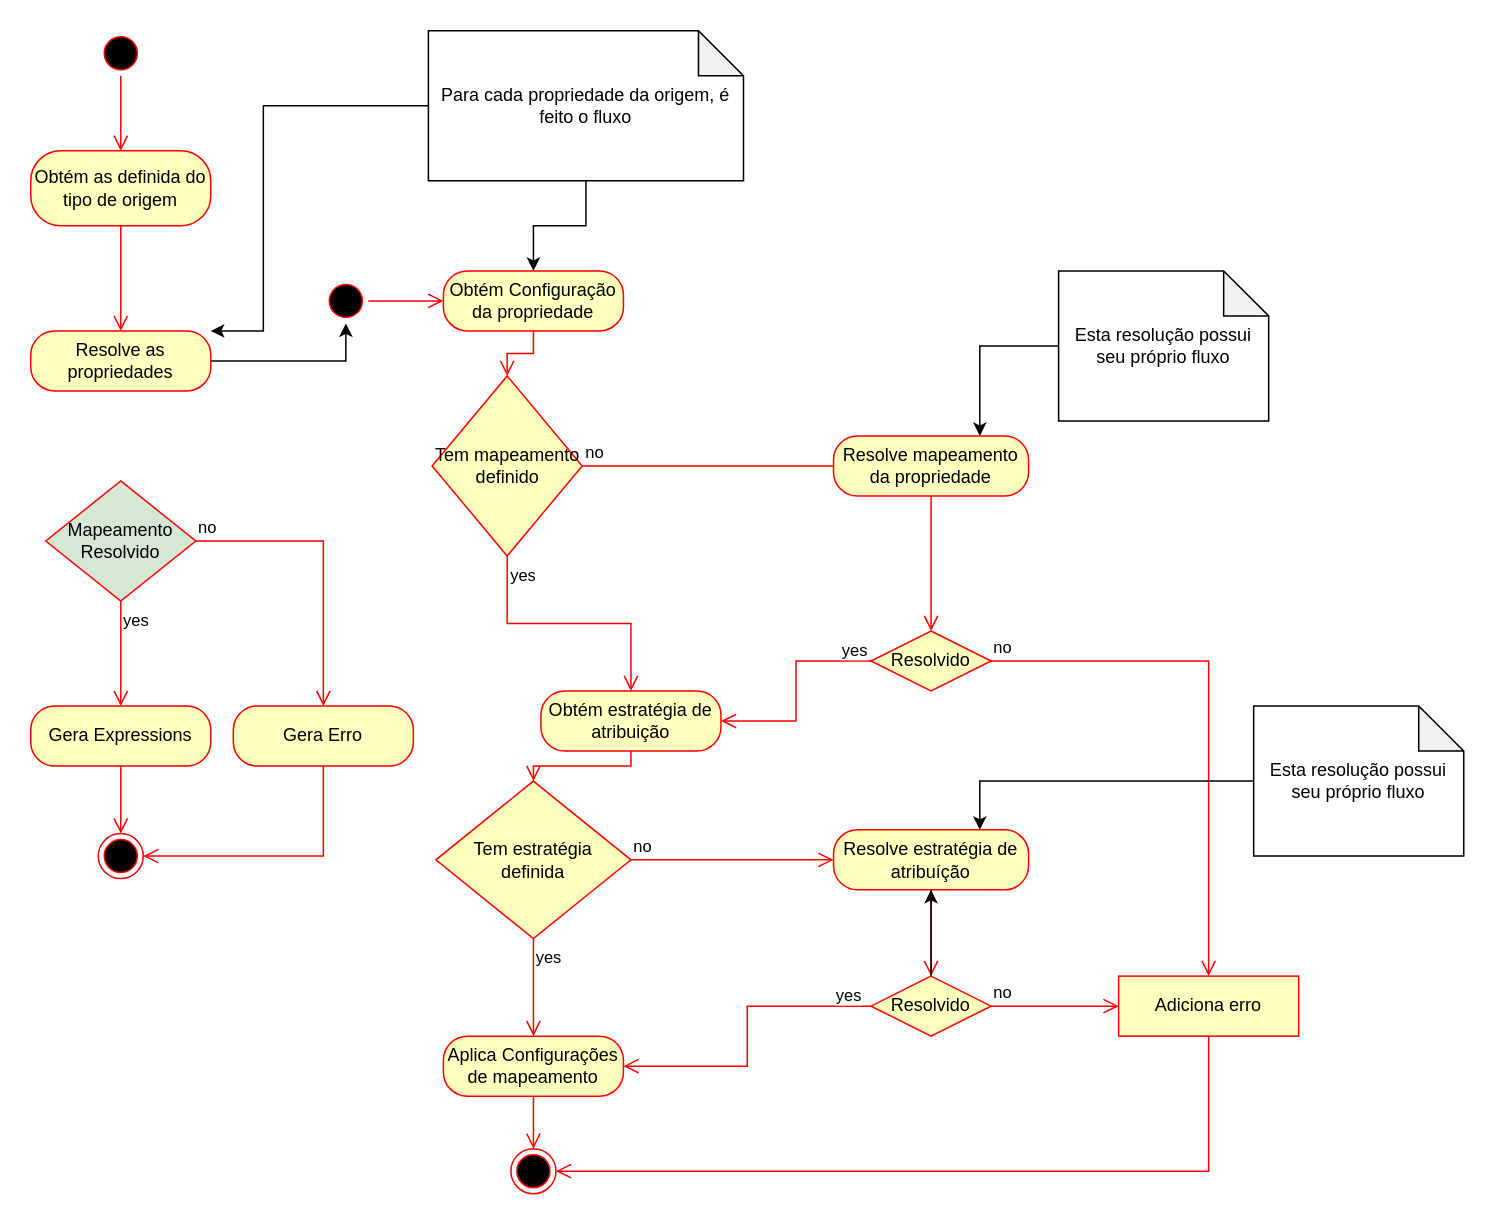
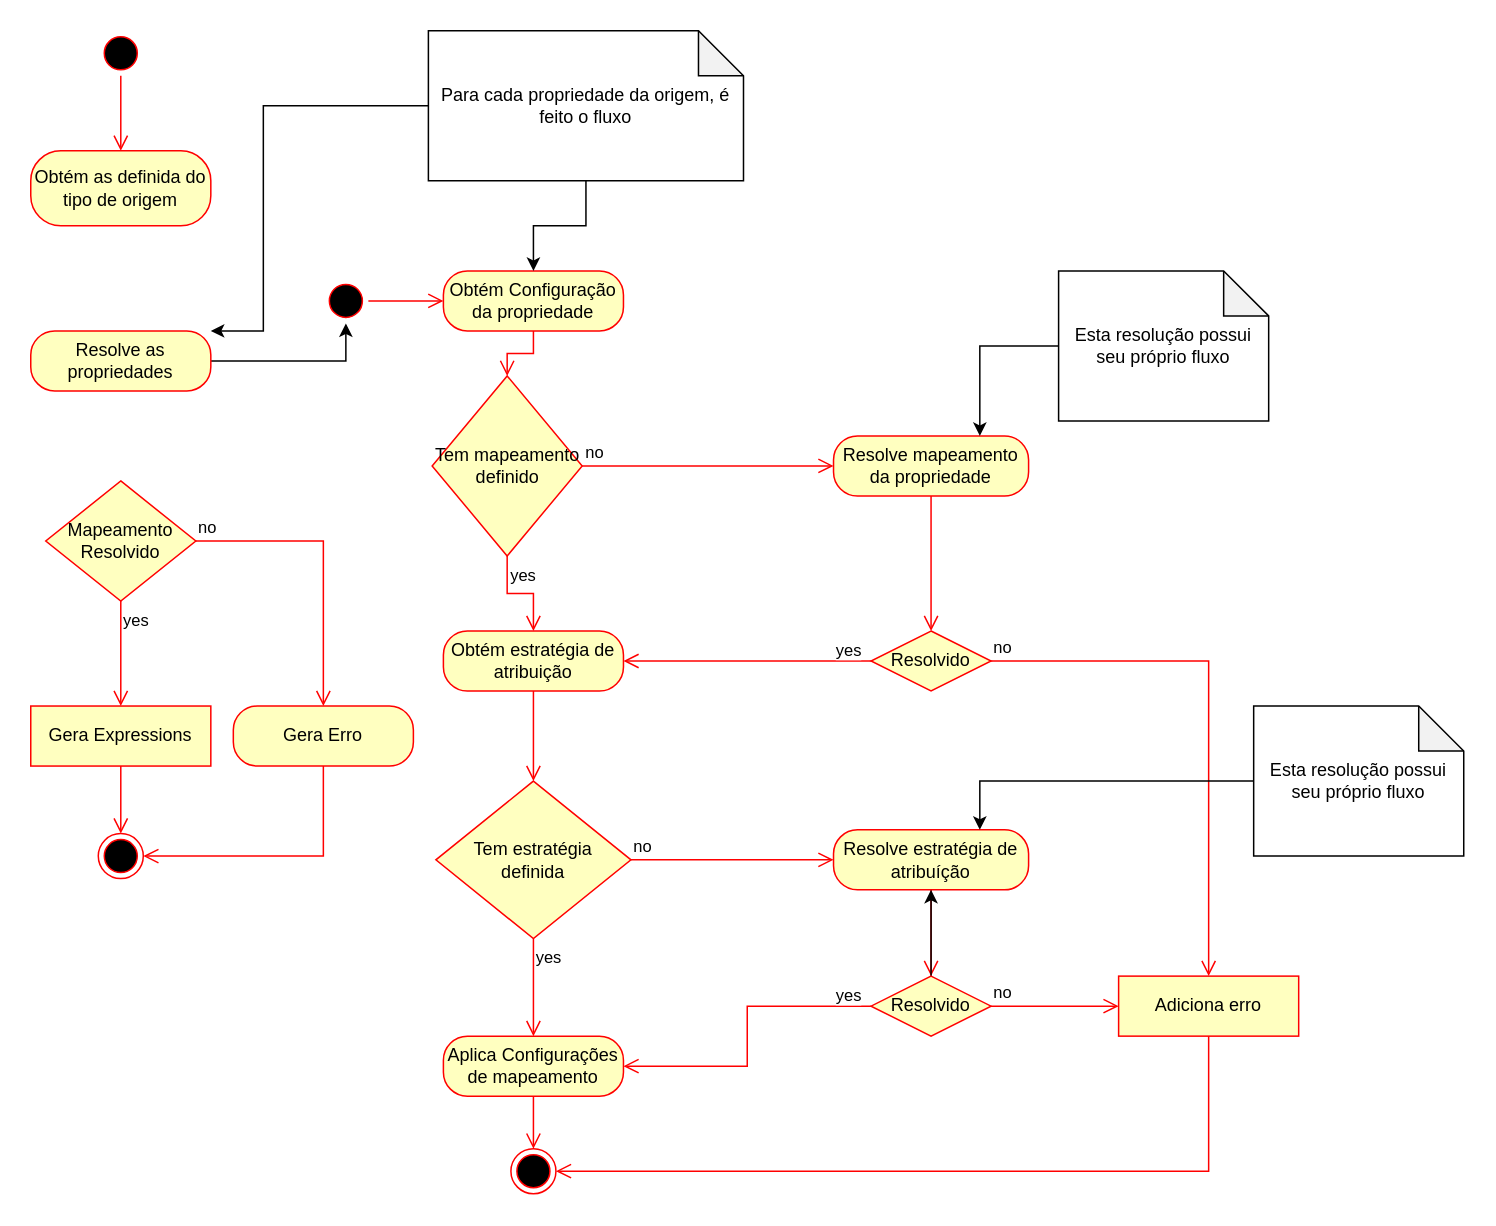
  <mxCell id="0" />
  <mxCell id="1" parent="0" />
  <mxCell id="2" value="" style="ellipse;html=1;shape=startState;fillColor=#000000;strokeColor=#ff0000;" vertex="1" parent="1"><mxGeometry x="65" y="20" width="30" height="30" as="geometry" /></mxCell>
  <mxCell id="3" value="" style="edgeStyle=orthogonalEdgeStyle;html=1;verticalAlign=bottom;endArrow=open;endSize=8;strokeColor=#ff0000;rounded=0;" edge="1" source="2" parent="1" target="4"><mxGeometry relative="1" as="geometry"><mxPoint x="115" y="90" as="targetPoint" /></mxGeometry></mxCell>
  <mxCell id="4" value="Obtém as definida do tipo de origem" style="rounded=1;whiteSpace=wrap;html=1;arcSize=40;fontColor=#000000;fillColor=#ffffc0;strokeColor=#ff0000;" vertex="1" parent="1"><mxGeometry x="20" y="100" width="120" height="50" as="geometry" /></mxCell>
- <mxCell id="5" value="" style="edgeStyle=orthogonalEdgeStyle;html=1;verticalAlign=bottom;endArrow=open;endSize=8;strokeColor=#ff0000;rounded=0;exitX=0.5;exitY=1;exitDx=0;exitDy=0;entryX=0.5;entryY=0;entryDx=0;entryDy=0;" edge="1" parent="1" source="4" target="33"><mxGeometry relative="1" as="geometry"><mxPoint x="95" y="200" as="targetPoint" /><mxPoint x="80" y="180" as="sourcePoint" /></mxGeometry></mxCell>
  <mxCell id="6" value="Obtém Configuração da propriedade" style="rounded=1;whiteSpace=wrap;html=1;arcSize=40;fontColor=#000000;fillColor=#ffffc0;strokeColor=#ff0000;" vertex="1" parent="1"><mxGeometry x="295" y="180" width="120" height="40" as="geometry" /></mxCell>
  <mxCell id="7" value="" style="edgeStyle=orthogonalEdgeStyle;html=1;verticalAlign=bottom;endArrow=open;endSize=8;strokeColor=#ff0000;rounded=0;entryX=0.5;entryY=0;entryDx=0;entryDy=0;" edge="1" source="6" parent="1" target="11"><mxGeometry relative="1" as="geometry"><mxPoint x="355" y="260" as="targetPoint" /></mxGeometry></mxCell>
  <mxCell id="8" style="edgeStyle=orthogonalEdgeStyle;rounded=0;orthogonalLoop=1;jettySize=auto;html=1;entryX=1;entryY=0;entryDx=0;entryDy=0;" edge="1" parent="1" source="10" target="33"><mxGeometry relative="1" as="geometry"><Array as="points"><mxPoint x="175" y="70" /><mxPoint x="175" y="220" /></Array></mxGeometry></mxCell>
  <mxCell id="9" style="edgeStyle=orthogonalEdgeStyle;rounded=0;orthogonalLoop=1;jettySize=auto;html=1;entryX=0.5;entryY=0;entryDx=0;entryDy=0;" edge="1" parent="1" source="10" target="6"><mxGeometry relative="1" as="geometry" /></mxCell>
  <mxCell id="10" value="Para cada propriedade da origem, é feito o fluxo" style="shape=note;whiteSpace=wrap;html=1;backgroundOutline=1;darkOpacity=0.05;" vertex="1" parent="1"><mxGeometry x="285" y="20" width="210" height="100" as="geometry" /></mxCell>
  <mxCell id="11" value="Tem mapeamento definido" style="rhombus;whiteSpace=wrap;html=1;fillColor=#ffffc0;strokeColor=#ff0000;" vertex="1" parent="1"><mxGeometry x="287.5" y="250" width="100" height="120" as="geometry" /></mxCell>
- <mxCell id="12" value="no" style="edgeStyle=orthogonalEdgeStyle;html=1;align=left;verticalAlign=bottom;endArrow=none;endSize=8;strokeColor=#ff0000;rounded=0;entryX=0;entryY=0.5;entryDx=0;entryDy=0;" edge="1" source="11" parent="1" target="17"><mxGeometry x="-1" relative="1" as="geometry"><mxPoint x="515" y="310" as="targetPoint" /></mxGeometry></mxCell>
+ <mxCell id="12" value="no" style="edgeStyle=orthogonalEdgeStyle;html=1;align=left;verticalAlign=bottom;endArrow=open;endSize=8;strokeColor=#ff0000;rounded=0;entryX=0;entryY=0.5;entryDx=0;entryDy=0;" edge="1" source="11" parent="1" target="17"><mxGeometry x="-1" relative="1" as="geometry"><mxPoint x="515" y="310" as="targetPoint" /></mxGeometry></mxCell>
  <mxCell id="13" value="yes" style="edgeStyle=orthogonalEdgeStyle;html=1;align=left;verticalAlign=top;endArrow=open;endSize=8;strokeColor=#ff0000;rounded=0;entryX=0.5;entryY=0;entryDx=0;entryDy=0;" edge="1" source="11" parent="1" target="19"><mxGeometry x="-1" relative="1" as="geometry"><mxPoint x="355" y="420" as="targetPoint" /></mxGeometry></mxCell>
  <mxCell id="14" value="Tem estratégia &lt;br&gt;definida" style="rhombus;whiteSpace=wrap;html=1;fillColor=#ffffc0;strokeColor=#ff0000;" vertex="1" parent="1"><mxGeometry x="290" y="520" width="130" height="105" as="geometry" /></mxCell>
  <mxCell id="15" value="no" style="edgeStyle=orthogonalEdgeStyle;html=1;align=left;verticalAlign=bottom;endArrow=open;endSize=8;strokeColor=#ff0000;rounded=0;entryX=0;entryY=0.5;entryDx=0;entryDy=0;" edge="1" source="14" parent="1" target="26"><mxGeometry x="-1" relative="1" as="geometry"><mxPoint x="535" y="600" as="targetPoint" /></mxGeometry></mxCell>
  <mxCell id="16" value="yes" style="edgeStyle=orthogonalEdgeStyle;html=1;align=left;verticalAlign=top;endArrow=open;endSize=8;strokeColor=#ff0000;rounded=0;entryX=0.5;entryY=0;entryDx=0;entryDy=0;" edge="1" source="14" parent="1" target="36"><mxGeometry x="-1" relative="1" as="geometry"><mxPoint x="355" y="680" as="targetPoint" /></mxGeometry></mxCell>
  <mxCell id="17" value="Resolve mapeamento da propriedade" style="rounded=1;whiteSpace=wrap;html=1;arcSize=40;fontColor=#000000;fillColor=#ffffc0;strokeColor=#ff0000;" vertex="1" parent="1"><mxGeometry x="555" y="290" width="130" height="40" as="geometry" /></mxCell>
  <mxCell id="18" value="" style="edgeStyle=orthogonalEdgeStyle;html=1;verticalAlign=bottom;endArrow=open;endSize=8;strokeColor=#ff0000;rounded=0;entryX=0.5;entryY=0;entryDx=0;entryDy=0;" edge="1" source="17" parent="1" target="21"><mxGeometry relative="1" as="geometry"><mxPoint x="620" y="390" as="targetPoint" /></mxGeometry></mxCell>
- <mxCell id="19" value="Obtém estratégia de atribuição" style="rounded=1;whiteSpace=wrap;html=1;arcSize=40;fontColor=#000000;fillColor=#ffffc0;strokeColor=#ff0000;" vertex="1" parent="1"><mxGeometry x="360" y="460" width="120" height="40" as="geometry" /></mxCell>
+ <mxCell id="19" value="Obtém estratégia de atribuição" style="rounded=1;whiteSpace=wrap;html=1;arcSize=40;fontColor=#000000;fillColor=#ffffc0;strokeColor=#ff0000;" vertex="1" parent="1"><mxGeometry x="295" y="420" width="120" height="40" as="geometry" /></mxCell>
  <mxCell id="20" value="" style="edgeStyle=orthogonalEdgeStyle;html=1;verticalAlign=bottom;endArrow=open;endSize=8;strokeColor=#ff0000;rounded=0;entryX=0.5;entryY=0;entryDx=0;entryDy=0;" edge="1" source="19" parent="1" target="14"><mxGeometry relative="1" as="geometry"><mxPoint x="415" y="540" as="targetPoint" /></mxGeometry></mxCell>
  <mxCell id="21" value="Resolvido" style="rhombus;whiteSpace=wrap;html=1;fillColor=#ffffc0;strokeColor=#ff0000;" vertex="1" parent="1"><mxGeometry x="580" y="420" width="80" height="40" as="geometry" /></mxCell>
  <mxCell id="22" value="no" style="edgeStyle=orthogonalEdgeStyle;html=1;align=left;verticalAlign=bottom;endArrow=open;endSize=8;strokeColor=#ff0000;rounded=0;entryX=0.5;entryY=0;entryDx=0;entryDy=0;" edge="1" source="21" parent="1" target="24"><mxGeometry x="-1" relative="1" as="geometry"><mxPoint x="755" y="440" as="targetPoint" /></mxGeometry></mxCell>
  <mxCell id="23" value="yes" style="edgeStyle=orthogonalEdgeStyle;html=1;align=left;verticalAlign=top;endArrow=open;endSize=8;strokeColor=#ff0000;rounded=0;entryX=1;entryY=0.5;entryDx=0;entryDy=0;exitX=0;exitY=0.5;exitDx=0;exitDy=0;" edge="1" source="21" parent="1" target="19"><mxGeometry x="-0.697" y="-20" relative="1" as="geometry"><mxPoint x="615" y="520" as="targetPoint" /><mxPoint as="offset" /></mxGeometry></mxCell>
  <mxCell id="24" value="Adiciona erro" style="whiteSpace=wrap;html=1;arcSize=40;fontColor=#000000;fillColor=#ffffc0;strokeColor=#ff0000;rounded=0;" vertex="1" parent="1"><mxGeometry x="745" y="650" width="120" height="40" as="geometry" /></mxCell>
  <mxCell id="25" value="" style="edgeStyle=orthogonalEdgeStyle;html=1;verticalAlign=bottom;endArrow=open;endSize=8;strokeColor=#ff0000;rounded=0;entryX=1;entryY=0.5;entryDx=0;entryDy=0;exitX=0.5;exitY=1;exitDx=0;exitDy=0;" edge="1" source="24" parent="1" target="38"><mxGeometry relative="1" as="geometry"><mxPoint x="892" y="880" as="targetPoint" /></mxGeometry></mxCell>
  <mxCell id="26" value="Resolve estratégia de atribuíção" style="rounded=1;whiteSpace=wrap;html=1;arcSize=40;fontColor=#000000;fillColor=#ffffc0;strokeColor=#ff0000;" vertex="1" parent="1"><mxGeometry x="555" y="552.5" width="130" height="40" as="geometry" /></mxCell>
  <mxCell id="27" value="" style="edgeStyle=orthogonalEdgeStyle;html=1;verticalAlign=bottom;endArrow=open;endSize=8;strokeColor=#ff0000;rounded=0;" edge="1" source="26" parent="1"><mxGeometry relative="1" as="geometry"><mxPoint x="620" y="650" as="targetPoint" /></mxGeometry></mxCell>
  <mxCell id="28" value="" style="edgeStyle=orthogonalEdgeStyle;rounded=0;orthogonalLoop=1;jettySize=auto;html=1;exitX=0.5;exitY=0;exitDx=0;exitDy=0;" edge="1" parent="1" source="29" target="26"><mxGeometry relative="1" as="geometry" /></mxCell>
  <mxCell id="29" value="Resolvido" style="rhombus;whiteSpace=wrap;html=1;fillColor=#ffffc0;strokeColor=#ff0000;" vertex="1" parent="1"><mxGeometry x="580" y="650" width="80" height="40" as="geometry" /></mxCell>
  <mxCell id="30" value="no" style="edgeStyle=orthogonalEdgeStyle;html=1;align=left;verticalAlign=bottom;endArrow=open;endSize=8;strokeColor=#ff0000;rounded=0;entryX=0;entryY=0.5;entryDx=0;entryDy=0;" edge="1" source="29" parent="1" target="24"><mxGeometry x="-1" relative="1" as="geometry"><mxPoint x="760" y="670" as="targetPoint" /></mxGeometry></mxCell>
  <mxCell id="31" value="yes" style="edgeStyle=orthogonalEdgeStyle;html=1;align=left;verticalAlign=top;endArrow=open;endSize=8;strokeColor=#ff0000;rounded=0;entryX=1;entryY=0.5;entryDx=0;entryDy=0;" edge="1" source="29" parent="1" target="36"><mxGeometry x="-0.756" y="-20" relative="1" as="geometry"><mxPoint x="620" y="750" as="targetPoint" /><mxPoint as="offset" /></mxGeometry></mxCell>
  <mxCell id="32" style="edgeStyle=orthogonalEdgeStyle;rounded=0;orthogonalLoop=1;jettySize=auto;html=1;" edge="1" parent="1" source="33" target="34"><mxGeometry relative="1" as="geometry" /></mxCell>
  <mxCell id="33" value="Resolve as propriedades" style="rounded=1;whiteSpace=wrap;html=1;arcSize=40;fontColor=#000000;fillColor=#ffffc0;strokeColor=#ff0000;" vertex="1" parent="1"><mxGeometry x="20" y="220" width="120" height="40" as="geometry" /></mxCell>
  <mxCell id="34" value="" style="ellipse;html=1;shape=startState;fillColor=#000000;strokeColor=#ff0000;" vertex="1" parent="1"><mxGeometry x="215" y="185" width="30" height="30" as="geometry" /></mxCell>
  <mxCell id="35" value="" style="edgeStyle=orthogonalEdgeStyle;html=1;verticalAlign=bottom;endArrow=open;endSize=8;strokeColor=#ff0000;rounded=0;exitX=1;exitY=0.5;exitDx=0;exitDy=0;entryX=0;entryY=0.5;entryDx=0;entryDy=0;" edge="1" parent="1" source="34" target="6"><mxGeometry relative="1" as="geometry"><mxPoint x="90" y="110" as="targetPoint" /><mxPoint x="90" y="60" as="sourcePoint" /></mxGeometry></mxCell>
  <mxCell id="36" value="Aplica Configurações de mapeamento" style="rounded=1;whiteSpace=wrap;html=1;arcSize=40;fontColor=#000000;fillColor=#ffffc0;strokeColor=#ff0000;" vertex="1" parent="1"><mxGeometry x="295" y="690" width="120" height="40" as="geometry" /></mxCell>
  <mxCell id="37" value="" style="edgeStyle=orthogonalEdgeStyle;html=1;verticalAlign=bottom;endArrow=open;endSize=8;strokeColor=#ff0000;rounded=0;" edge="1" source="36" parent="1" target="38"><mxGeometry relative="1" as="geometry"><mxPoint x="355" y="780" as="targetPoint" /></mxGeometry></mxCell>
  <mxCell id="38" value="" style="ellipse;html=1;shape=endState;fillColor=#000000;strokeColor=#ff0000;" vertex="1" parent="1"><mxGeometry x="340" y="765" width="30" height="30" as="geometry" /></mxCell>
- <mxCell id="39" value="Mapeamento&lt;br&gt;Resolvido" style="rhombus;whiteSpace=wrap;html=1;fillColor=#d5e8d4;strokeColor=#ff0000;" vertex="1" parent="1"><mxGeometry x="30" y="320" width="100" height="80" as="geometry" /></mxCell>
+ <mxCell id="39" value="Mapeamento&lt;br&gt;Resolvido" style="rhombus;whiteSpace=wrap;html=1;fillColor=#ffffc0;strokeColor=#ff0000;" vertex="1" parent="1"><mxGeometry x="30" y="320" width="100" height="80" as="geometry" /></mxCell>
  <mxCell id="40" value="no" style="edgeStyle=orthogonalEdgeStyle;html=1;align=left;verticalAlign=bottom;endArrow=open;endSize=8;strokeColor=#ff0000;rounded=0;entryX=0.5;entryY=0;entryDx=0;entryDy=0;" edge="1" source="39" parent="1" target="45"><mxGeometry x="-1" relative="1" as="geometry"><mxPoint x="215" y="360" as="targetPoint" /><Array as="points"><mxPoint x="215" y="360" /></Array></mxGeometry></mxCell>
  <mxCell id="41" value="yes" style="edgeStyle=orthogonalEdgeStyle;html=1;align=left;verticalAlign=top;endArrow=open;endSize=8;strokeColor=#ff0000;rounded=0;entryX=0.5;entryY=0;entryDx=0;entryDy=0;" edge="1" source="39" parent="1" target="42"><mxGeometry x="-1" relative="1" as="geometry"><mxPoint x="80" y="460" as="targetPoint" /></mxGeometry></mxCell>
- <mxCell id="42" value="Gera Expressions" style="rounded=1;whiteSpace=wrap;html=1;arcSize=40;fontColor=#000000;fillColor=#ffffc0;strokeColor=#ff0000;" vertex="1" parent="1"><mxGeometry x="20" y="470" width="120" height="40" as="geometry" /></mxCell>
+ <mxCell id="42" value="Gera Expressions" style="whiteSpace=wrap;html=1;arcSize=40;fontColor=#000000;fillColor=#ffffc0;strokeColor=#ff0000;rounded=0;" vertex="1" parent="1"><mxGeometry x="20" y="470" width="120" height="40" as="geometry" /></mxCell>
  <mxCell id="43" value="" style="edgeStyle=orthogonalEdgeStyle;html=1;verticalAlign=bottom;endArrow=open;endSize=8;strokeColor=#ff0000;rounded=0;" edge="1" source="42" parent="1" target="44"><mxGeometry relative="1" as="geometry"><mxPoint x="80" y="570" as="targetPoint" /></mxGeometry></mxCell>
  <mxCell id="44" value="" style="ellipse;html=1;shape=endState;fillColor=#000000;strokeColor=#ff0000;" vertex="1" parent="1"><mxGeometry x="65" y="555" width="30" height="30" as="geometry" /></mxCell>
  <mxCell id="45" value="Gera Erro" style="rounded=1;whiteSpace=wrap;html=1;arcSize=40;fontColor=#000000;fillColor=#ffffc0;strokeColor=#ff0000;" vertex="1" parent="1"><mxGeometry x="155" y="470" width="120" height="40" as="geometry" /></mxCell>
  <mxCell id="46" value="" style="edgeStyle=orthogonalEdgeStyle;html=1;verticalAlign=bottom;endArrow=open;endSize=8;strokeColor=#ff0000;rounded=0;entryX=1;entryY=0.5;entryDx=0;entryDy=0;exitX=0.5;exitY=1;exitDx=0;exitDy=0;" edge="1" source="45" parent="1" target="44"><mxGeometry relative="1" as="geometry"><mxPoint x="215" y="570" as="targetPoint" /></mxGeometry></mxCell>
  <mxCell id="47" style="edgeStyle=orthogonalEdgeStyle;rounded=0;orthogonalLoop=1;jettySize=auto;html=1;entryX=0.75;entryY=0;entryDx=0;entryDy=0;" edge="1" parent="1" source="48" target="17"><mxGeometry relative="1" as="geometry" /></mxCell>
  <mxCell id="48" value="Esta resolução possui seu próprio fluxo" style="shape=note;whiteSpace=wrap;html=1;backgroundOutline=1;darkOpacity=0.05;" vertex="1" parent="1"><mxGeometry x="705" y="180" width="140" height="100" as="geometry" /></mxCell>
  <mxCell id="49" style="edgeStyle=orthogonalEdgeStyle;rounded=0;orthogonalLoop=1;jettySize=auto;html=1;entryX=0.75;entryY=0;entryDx=0;entryDy=0;" edge="1" parent="1" source="50" target="26"><mxGeometry relative="1" as="geometry" /></mxCell>
  <mxCell id="50" value="Esta resolução possui seu próprio fluxo" style="shape=note;whiteSpace=wrap;html=1;backgroundOutline=1;darkOpacity=0.05;" vertex="1" parent="1"><mxGeometry x="835" y="470" width="140" height="100" as="geometry" /></mxCell>
